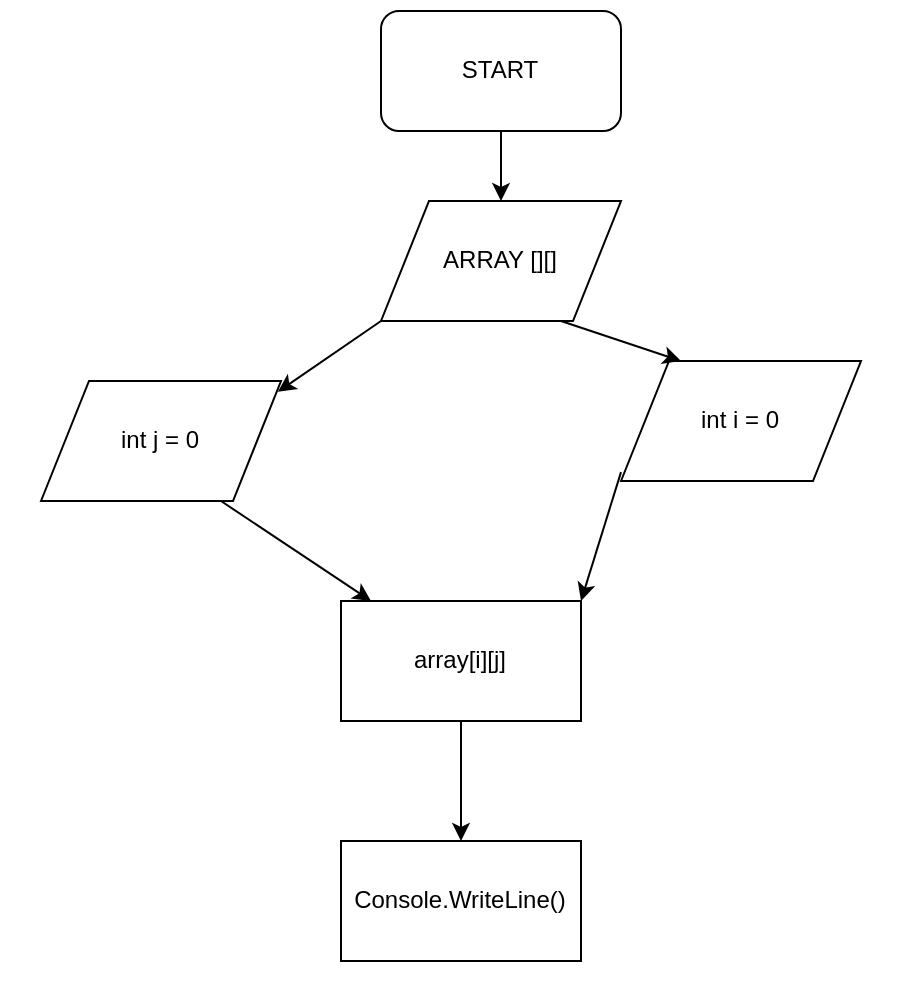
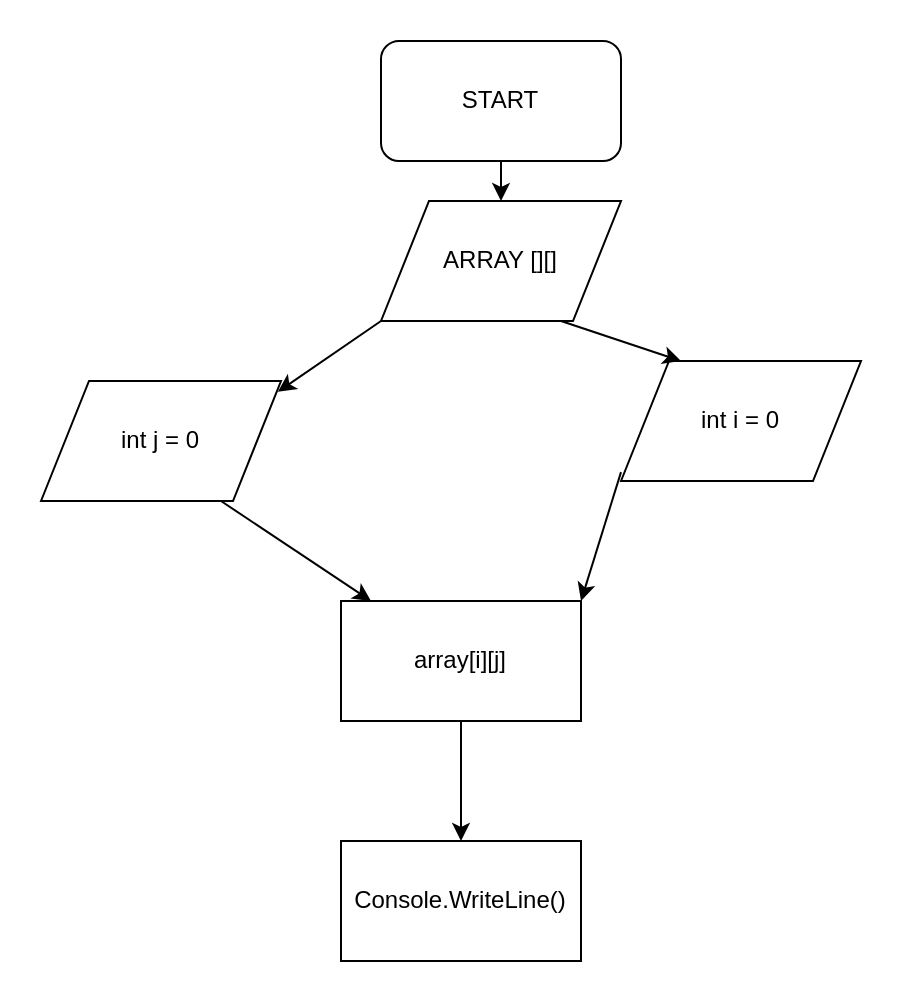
  <mxCell id="0" />
  <mxCell id="1" parent="0" />
- <mxCell id="2" value="START" style="rounded=1;whiteSpace=wrap;html=1;" parent="1" vertex="1"><mxGeometry x="190" y="5" width="120" height="60" as="geometry" /></mxCell>
+ <mxCell id="2" value="START" style="rounded=1;whiteSpace=wrap;html=1;" parent="1" vertex="1"><mxGeometry x="190" y="20" width="120" height="60" as="geometry" /></mxCell>
  <mxCell id="3" value="ARRAY [][]" style="shape=parallelogram;perimeter=parallelogramPerimeter;whiteSpace=wrap;html=1;" parent="1" vertex="1"><mxGeometry x="190" y="100" width="120" height="60" as="geometry" /></mxCell>
  <mxCell id="4" value="" style="endArrow=classic;html=1;exitX=0.5;exitY=1;exitDx=0;exitDy=0;" parent="1" source="2" edge="1"><mxGeometry width="50" height="50" relative="1" as="geometry"><mxPoint x="190" y="230" as="sourcePoint" /><mxPoint x="250" y="100" as="targetPoint" /></mxGeometry></mxCell>
  <mxCell id="5" value="int i = 0" style="shape=parallelogram;perimeter=parallelogramPerimeter;whiteSpace=wrap;html=1;" parent="1" vertex="1"><mxGeometry x="310" y="180" width="120" height="60" as="geometry" /></mxCell>
  <mxCell id="6" value="int j = 0" style="shape=parallelogram;perimeter=parallelogramPerimeter;whiteSpace=wrap;html=1;" parent="1" vertex="1"><mxGeometry x="20" y="190" width="120" height="60" as="geometry" /></mxCell>
  <mxCell id="7" value="" style="endArrow=classic;html=1;exitX=0.75;exitY=1;exitDx=0;exitDy=0;entryX=0.25;entryY=0;entryDx=0;entryDy=0;" parent="1" source="3" target="5" edge="1"><mxGeometry width="50" height="50" relative="1" as="geometry"><mxPoint x="150" y="320" as="sourcePoint" /><mxPoint x="200" y="270" as="targetPoint" /></mxGeometry></mxCell>
  <mxCell id="8" value="" style="endArrow=classic;html=1;exitX=0;exitY=1;exitDx=0;exitDy=0;exitPerimeter=0;entryX=0.987;entryY=0.09;entryDx=0;entryDy=0;entryPerimeter=0;" parent="1" source="3" target="6" edge="1"><mxGeometry width="50" height="50" relative="1" as="geometry"><mxPoint x="150" y="320" as="sourcePoint" /><mxPoint x="200" y="270" as="targetPoint" /></mxGeometry></mxCell>
  <mxCell id="9" value="" style="endArrow=classic;html=1;exitX=0.75;exitY=1;exitDx=0;exitDy=0;" parent="1" source="6" target="10" edge="1"><mxGeometry width="50" height="50" relative="1" as="geometry"><mxPoint x="50" y="320" as="sourcePoint" /><mxPoint x="180" y="310" as="targetPoint" /></mxGeometry></mxCell>
  <mxCell id="10" value="array[i][j]" style="rounded=0;whiteSpace=wrap;html=1;" parent="1" vertex="1"><mxGeometry x="170" y="300" width="120" height="60" as="geometry" /></mxCell>
  <mxCell id="11" value="" style="endArrow=classic;html=1;exitX=0;exitY=0.926;exitDx=0;exitDy=0;exitPerimeter=0;" parent="1" source="5" edge="1"><mxGeometry width="50" height="50" relative="1" as="geometry"><mxPoint x="50" y="430" as="sourcePoint" /><mxPoint x="290" y="300" as="targetPoint" /></mxGeometry></mxCell>
  <mxCell id="12" value="" style="endArrow=classic;html=1;exitX=0.5;exitY=1;exitDx=0;exitDy=0;" parent="1" source="10" target="13" edge="1"><mxGeometry width="50" height="50" relative="1" as="geometry"><mxPoint x="20" y="430" as="sourcePoint" /><mxPoint x="230" y="440" as="targetPoint" /></mxGeometry></mxCell>
  <mxCell id="13" value="Console.WriteLine()" style="rounded=0;whiteSpace=wrap;html=1;" parent="1" vertex="1"><mxGeometry x="170" y="420" width="120" height="60" as="geometry" /></mxCell>
